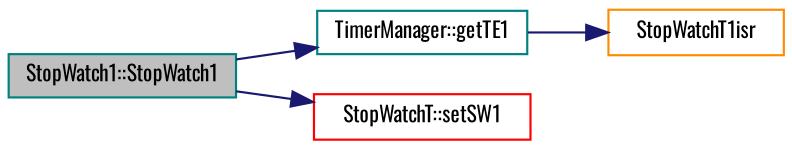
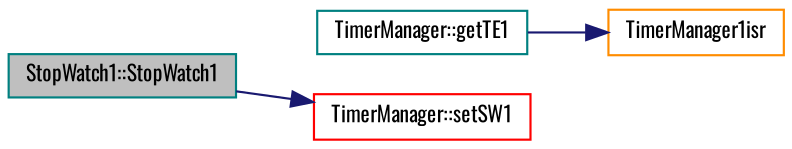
  digraph {
    fontname=Oswald
    rankdir=LR
    node [color=teal fillcolor=white fontname=Oswald fontsize=10 shape=record style=filled]
    edge [color=midnightblue fontname=Oswald fontsize=10 labelfontname=Helvetica labelfontsize=10 style=solid]
    n1 [fillcolor=grey75 fontcolor=black height=0.2 label="StopWatch1::StopWatch1" width=0.4]
    n2 [height=0.2 label="TimerManager::getTE1" width=0.4]
-   n3 [color=red height=0.2 label="StopWatchT::setSW1" width=0.4]
-   n4 [color=darkorange height=0.2 label=StopWatchT1isr width=0.4]
-   n1 -> n2
+   n3 [color=red height=0.2 label="TimerManager::setSW1" width=0.4]
+   n4 [color=darkorange height=0.2 label=TimerManager1isr width=0.4]
    n1 -> n3
    n2 -> n4
  }
